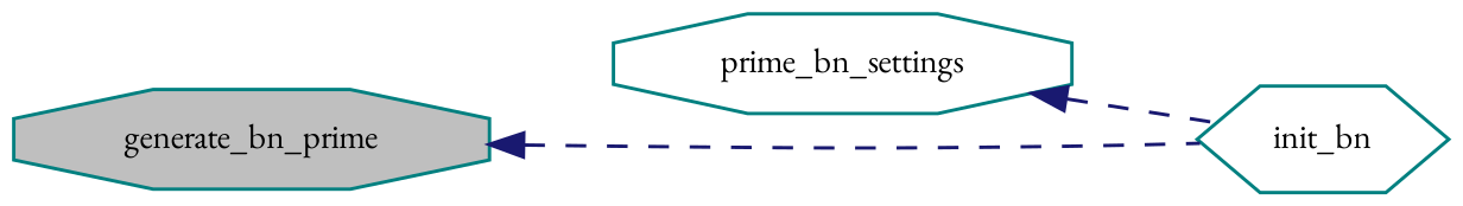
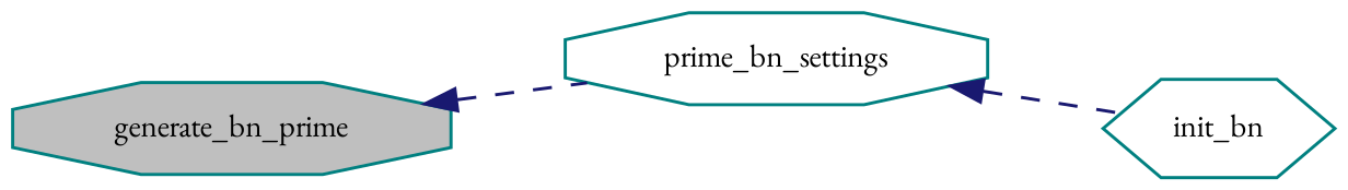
  digraph {
    fontname="EB Garamond"
    rankdir=LR
    node [color=teal fillcolor=white fontname="EB Garamond" fontsize=10 shape=octagon style=filled]
    edge [color=midnightblue dir=back fontname="EB Garamond" fontsize=10 labelfontname=Helvetica labelfontsize=10 style=dashed]
    n1 [fillcolor=grey75 fontcolor=black height=0.2 label=generate_bn_prime width=0.4]
    n2 [height=0.2 label=prime_bn_settings width=0.4]
    n3 [height=0.2 label=init_bn shape=hexagon width=0.4]
-   n1 -> n3
+   n1 -> n2
    n2 -> n3
  }
